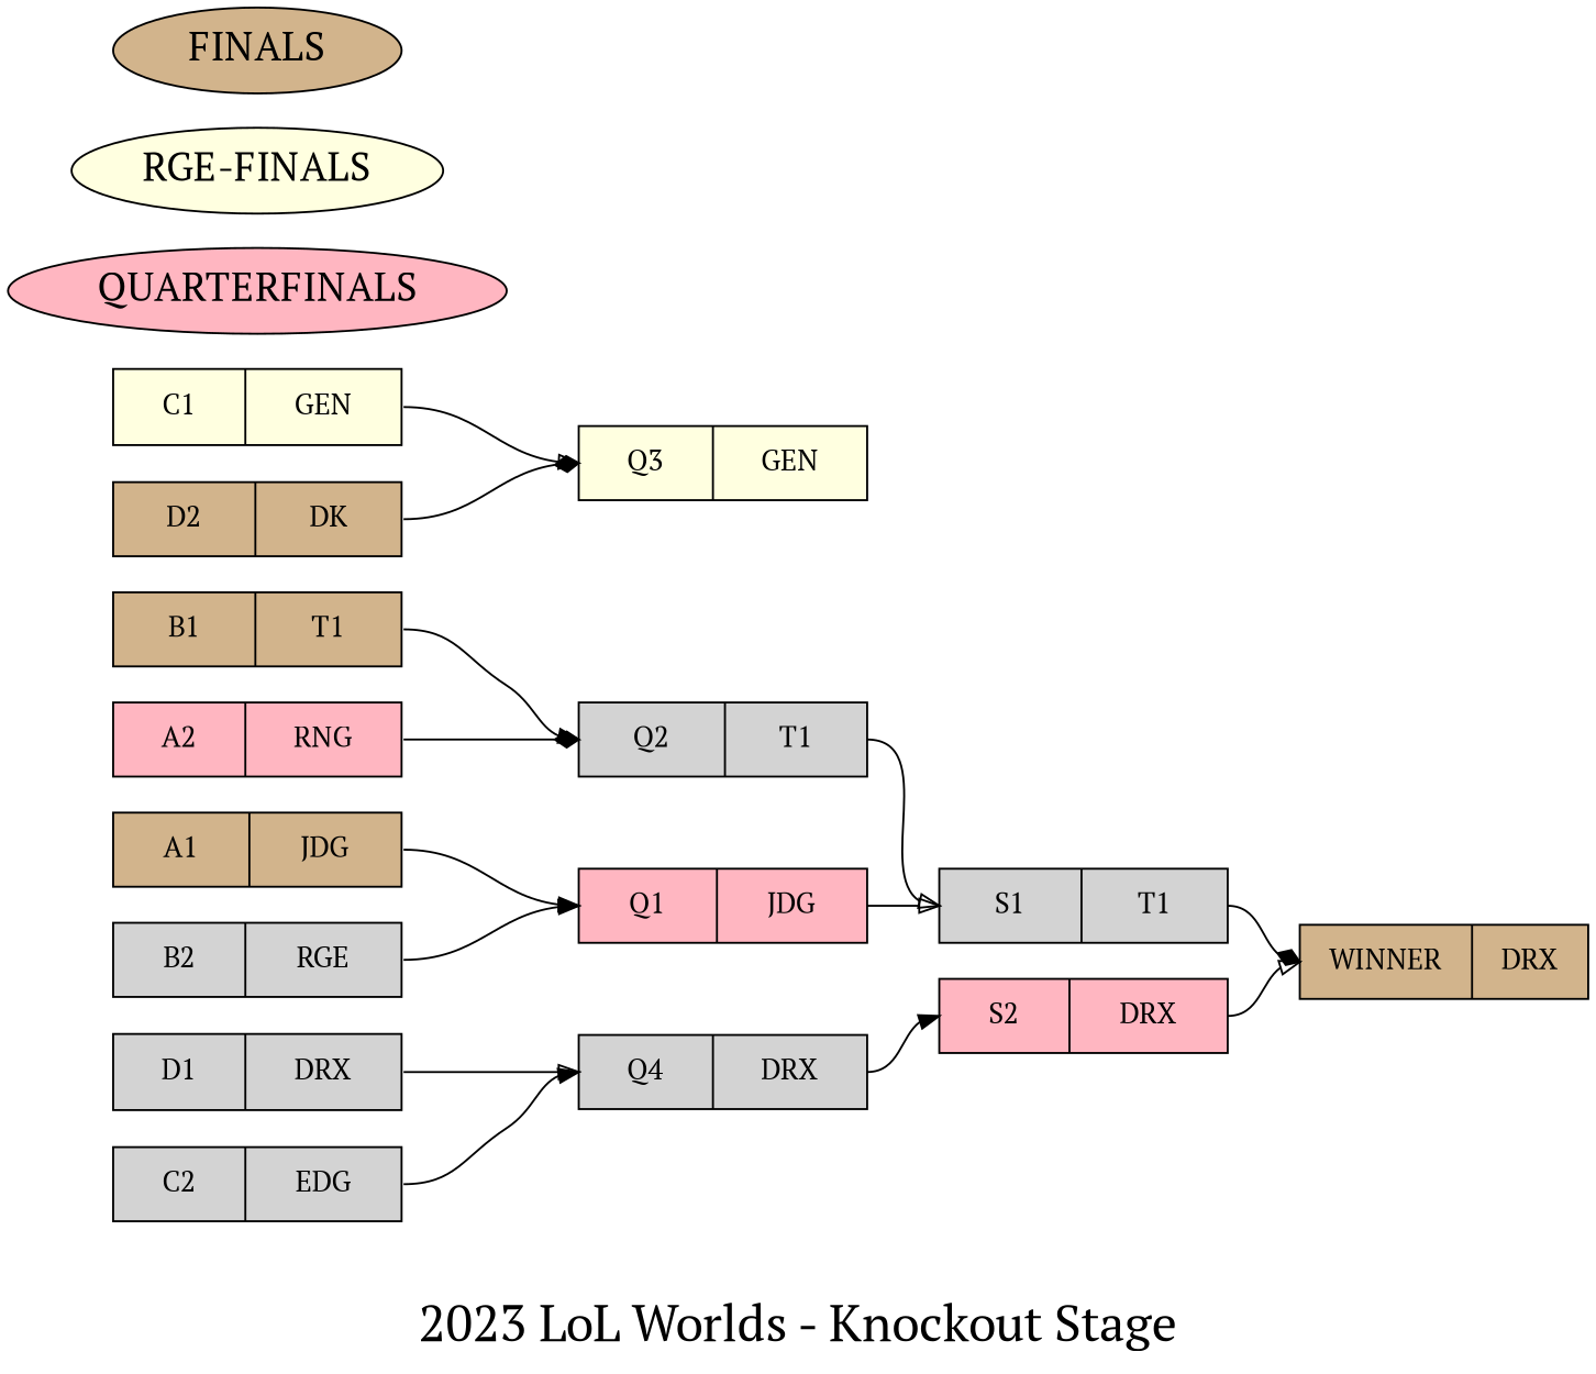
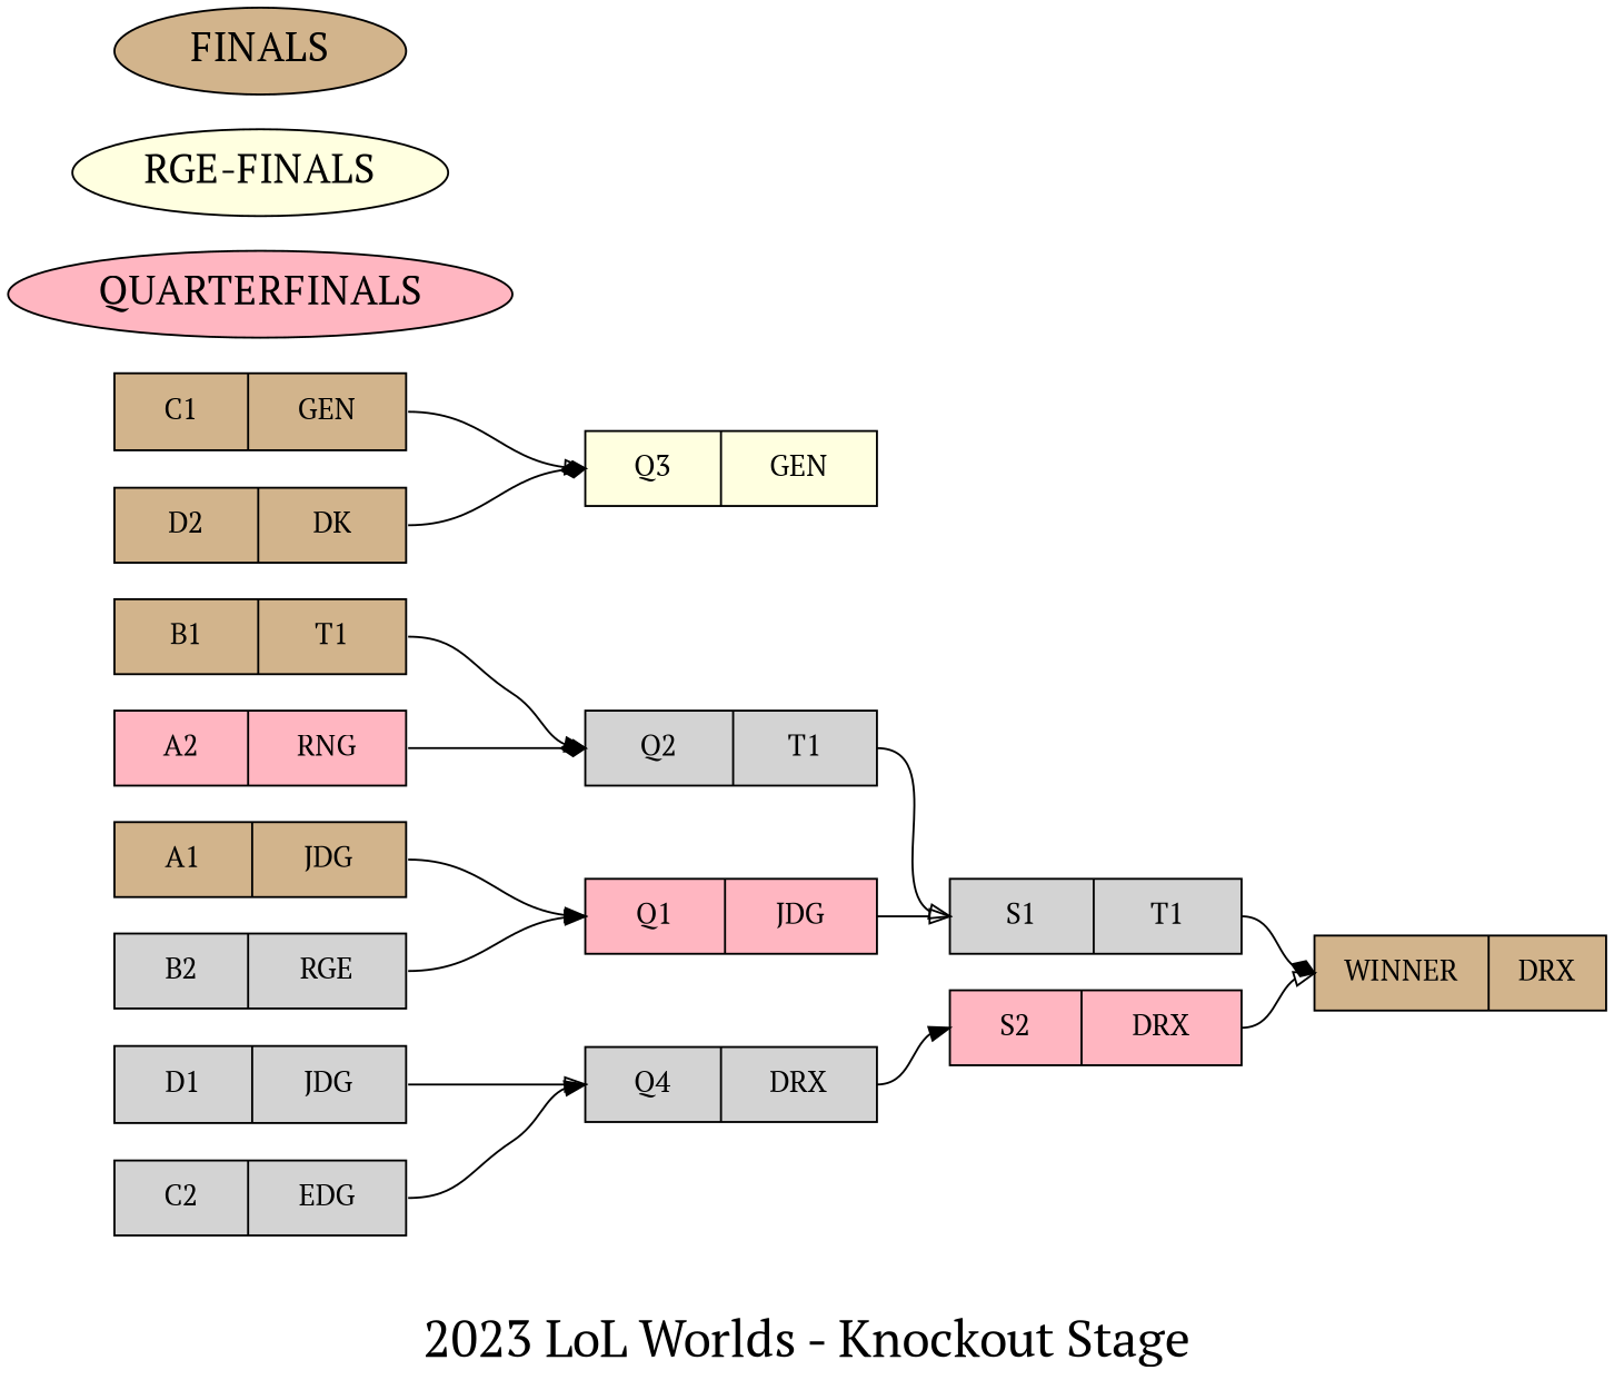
  digraph {
    fontname="PT Serif"
    fontsize=25
    label="2023 LoL Worlds - Knockout Stage"
    rankdir=LR
    node [fillcolor=lightgrey fontname="PT Serif" shape=record style="solid,filled"]
    edge [arrowhead=normal fontname="PT Serif" headport=w style=solid tailport=e]
    n1 [fillcolor=tan label="{A1|JDG}" width=2]
    n2 [fillcolor=lightpink label="{Q1|JDG}" width=2]
    n3 [label="{S1|T1}" width=2]
    n4 [label="{B2|RGE}" width=2]
    n5 [fillcolor=tan label="{B1|T1}" width=2]
    n6 [label="{Q2|T1}" width=2]
    n7 [fillcolor=lightpink label="{A2|RNG}" width=2]
-   n8 [fillcolor=lightyellow label="{C1|GEN}" width=2]
+   n8 [fillcolor=tan label="{C1|GEN}" width=2]
    n9 [fillcolor=lightyellow label="{Q3|GEN}" width=2]
    n10 [fillcolor=tan label="{D2|DK}" width=2]
-   n11 [label="{D1|DRX}" width=2]
+   n11 [label="{D1|JDG}" width=2]
    n12 [label="{Q4|DRX}" width=2]
    n13 [fillcolor=lightpink label="{S2|DRX}" width=2]
    n14 [label="{C2|EDG}" width=2]
    n15 [fillcolor=tan label="{WINNER|DRX}" width=2]
    n16 [fillcolor=lightpink fontsize=20 label=QUARTERFINALS shape=oval width=2]
    n17 [fillcolor=lightyellow fontsize=20 label="RGE-FINALS" shape=oval width=2]
    n18 [fillcolor=tan fontsize=20 label=FINALS shape=oval width=2]
    n1 -> n2
    n2 -> n3 [arrowhead=onormal]
    n3 -> n15 [arrowhead=diamond]
    n4 -> n2
    n5 -> n6
    n6 -> n3 [arrowhead=onormal]
    n7 -> n6 [arrowhead=diamond]
    n8 -> n9 [arrowhead=onormal]
    n10 -> n9 [arrowhead=diamond]
    n11 -> n12 [arrowhead=onormal]
    n12 -> n13
    n13 -> n15 [arrowhead=onormal]
    n14 -> n12
  }
